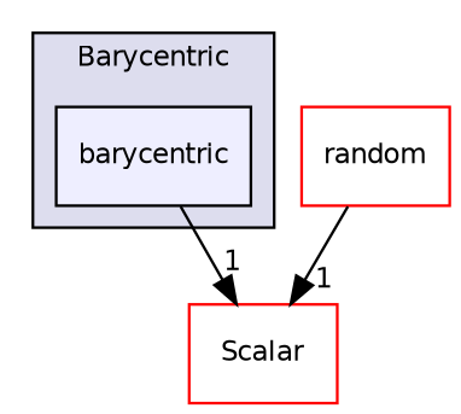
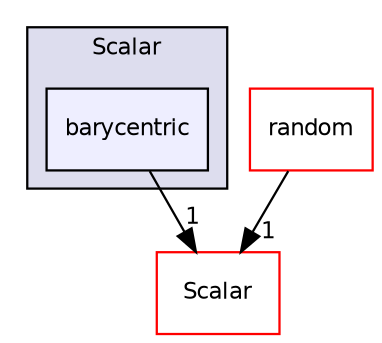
  digraph {
    compound=true
    node [fontname=Helvetica fontsize=10 shape=box color=red]
    edge [headlabel=1 labeldistance=1.5 labelfontname=Helvetica labelfontsize=10]
    n1 [fillcolor="#eeeeff" label=barycentric pencolor=black style=filled color=""]
    n2 [label=Scalar]
    n3 [label=random]
    subgraph cluster_1 {
      bgcolor="#ddddee"
      fontname=Helvetica
      fontsize=10
-     label=Barycentric
+     label=Scalar
      pencolor=black
      n1
    }
    n1 -> n2
    n3 -> n2
  }
